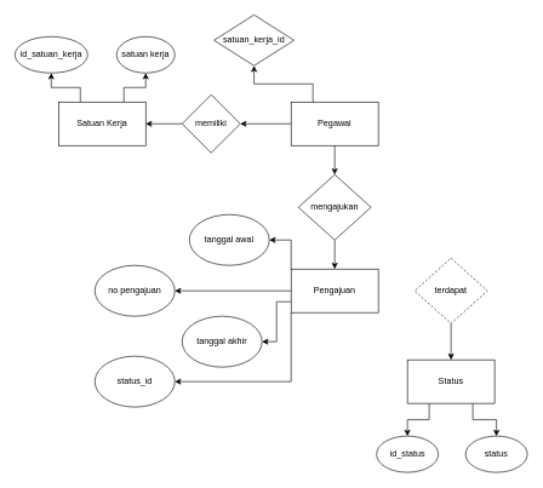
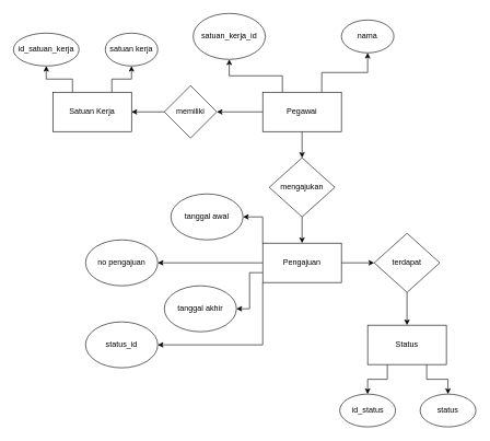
  <mxCell id="0" />
  <mxCell id="1" parent="0" />
  <mxCell id="2" style="edgeStyle=orthogonalEdgeStyle;rounded=0;orthogonalLoop=1;jettySize=auto;html=1;exitX=0.25;exitY=0;exitDx=0;exitDy=0;entryX=0.5;entryY=1;entryDx=0;entryDy=0;" edge="1" parent="1" source="6" target="8"><mxGeometry relative="1" as="geometry" /></mxCell>
+ <mxCell id="3" style="edgeStyle=orthogonalEdgeStyle;rounded=0;orthogonalLoop=1;jettySize=auto;html=1;exitX=0.75;exitY=0;exitDx=0;exitDy=0;entryX=0.5;entryY=1;entryDx=0;entryDy=0;" edge="1" parent="1" source="6" target="7"><mxGeometry relative="1" as="geometry" /></mxCell>
  <mxCell id="4" style="edgeStyle=orthogonalEdgeStyle;rounded=0;orthogonalLoop=1;jettySize=auto;html=1;exitX=0;exitY=0.5;exitDx=0;exitDy=0;entryX=1;entryY=0.5;entryDx=0;entryDy=0;" edge="1" parent="1" source="6" target="10"><mxGeometry relative="1" as="geometry" /></mxCell>
  <mxCell id="5" style="edgeStyle=orthogonalEdgeStyle;rounded=0;orthogonalLoop=1;jettySize=auto;html=1;exitX=0.5;exitY=1;exitDx=0;exitDy=0;entryX=0.5;entryY=0;entryDx=0;entryDy=0;" edge="1" parent="1" source="6" target="17"><mxGeometry relative="1" as="geometry" /></mxCell>
  <mxCell id="6" value="Pegawai" style="rounded=0;whiteSpace=wrap;html=1;" vertex="1" parent="1"><mxGeometry x="400" y="140" width="120" height="60" as="geometry" /></mxCell>
- <mxCell id="8" value="satuan_kerja_id" style="rhombus;whiteSpace=wrap;html=1;" vertex="1" parent="1"><mxGeometry x="294" y="20" width="110" height="70" as="geometry" /></mxCell>
+ <mxCell id="7" value="nama" style="ellipse;whiteSpace=wrap;html=1;" vertex="1" parent="1"><mxGeometry x="520" y="30" width="80" height="50" as="geometry" /></mxCell>
+ <mxCell id="8" value="satuan_kerja_id" style="ellipse;whiteSpace=wrap;html=1;" vertex="1" parent="1"><mxGeometry x="294" y="20" width="110" height="70" as="geometry" /></mxCell>
  <mxCell id="9" style="edgeStyle=orthogonalEdgeStyle;rounded=0;orthogonalLoop=1;jettySize=auto;html=1;exitX=0;exitY=0.5;exitDx=0;exitDy=0;entryX=1;entryY=0.5;entryDx=0;entryDy=0;" edge="1" parent="1" source="10" target="13"><mxGeometry relative="1" as="geometry" /></mxCell>
  <mxCell id="10" value="memiliki" style="rhombus;whiteSpace=wrap;html=1;" vertex="1" parent="1"><mxGeometry x="250" y="130" width="80" height="80" as="geometry" /></mxCell>
  <mxCell id="11" style="edgeStyle=orthogonalEdgeStyle;rounded=0;orthogonalLoop=1;jettySize=auto;html=1;exitX=0.25;exitY=0;exitDx=0;exitDy=0;entryX=0.5;entryY=1;entryDx=0;entryDy=0;" edge="1" parent="1" source="13" target="14"><mxGeometry relative="1" as="geometry" /></mxCell>
  <mxCell id="12" style="edgeStyle=orthogonalEdgeStyle;rounded=0;orthogonalLoop=1;jettySize=auto;html=1;exitX=0.75;exitY=0;exitDx=0;exitDy=0;entryX=0.5;entryY=1;entryDx=0;entryDy=0;" edge="1" parent="1" source="13" target="15"><mxGeometry relative="1" as="geometry" /></mxCell>
  <mxCell id="13" value="Satuan Kerja" style="rounded=0;whiteSpace=wrap;html=1;" vertex="1" parent="1"><mxGeometry x="80" y="140" width="120" height="60" as="geometry" /></mxCell>
  <mxCell id="14" value="id_satuan_kerja" style="ellipse;whiteSpace=wrap;html=1;" vertex="1" parent="1"><mxGeometry x="20" y="50" width="100" height="50" as="geometry" /></mxCell>
  <mxCell id="15" value="satuan kerja" style="ellipse;whiteSpace=wrap;html=1;" vertex="1" parent="1"><mxGeometry x="160" y="50" width="80" height="50" as="geometry" /></mxCell>
  <mxCell id="16" style="edgeStyle=orthogonalEdgeStyle;rounded=0;orthogonalLoop=1;jettySize=auto;html=1;exitX=0.5;exitY=1;exitDx=0;exitDy=0;" edge="1" parent="1" source="17" target="23"><mxGeometry relative="1" as="geometry" /></mxCell>
  <mxCell id="17" value="mengajukan" style="rhombus;whiteSpace=wrap;html=1;" vertex="1" parent="1"><mxGeometry x="410" y="240" width="100" height="90" as="geometry" /></mxCell>
  <mxCell id="18" style="edgeStyle=orthogonalEdgeStyle;rounded=0;orthogonalLoop=1;jettySize=auto;html=1;exitX=0;exitY=0.5;exitDx=0;exitDy=0;entryX=1;entryY=0.5;entryDx=0;entryDy=0;" edge="1" parent="1" source="23" target="24"><mxGeometry relative="1" as="geometry" /></mxCell>
  <mxCell id="19" style="edgeStyle=orthogonalEdgeStyle;rounded=0;orthogonalLoop=1;jettySize=auto;html=1;exitX=0;exitY=0;exitDx=0;exitDy=0;entryX=1;entryY=0.5;entryDx=0;entryDy=0;" edge="1" parent="1" source="23" target="25"><mxGeometry relative="1" as="geometry" /></mxCell>
  <mxCell id="20" style="edgeStyle=orthogonalEdgeStyle;rounded=0;orthogonalLoop=1;jettySize=auto;html=1;exitX=0;exitY=0.75;exitDx=0;exitDy=0;entryX=1;entryY=0.5;entryDx=0;entryDy=0;" edge="1" parent="1" source="23" target="26"><mxGeometry relative="1" as="geometry" /></mxCell>
  <mxCell id="21" style="edgeStyle=orthogonalEdgeStyle;rounded=0;orthogonalLoop=1;jettySize=auto;html=1;exitX=0;exitY=1;exitDx=0;exitDy=0;entryX=1;entryY=0.5;entryDx=0;entryDy=0;" edge="1" parent="1" source="23" target="27"><mxGeometry relative="1" as="geometry" /></mxCell>
+ <mxCell id="22" style="edgeStyle=orthogonalEdgeStyle;rounded=0;orthogonalLoop=1;jettySize=auto;html=1;exitX=1;exitY=0.5;exitDx=0;exitDy=0;entryX=0;entryY=0.5;entryDx=0;entryDy=0;" edge="1" parent="1" source="23" target="29"><mxGeometry relative="1" as="geometry" /></mxCell>
  <mxCell id="23" value="Pengajuan" style="rounded=0;whiteSpace=wrap;html=1;" vertex="1" parent="1"><mxGeometry x="400" y="370" width="120" height="60" as="geometry" /></mxCell>
  <mxCell id="24" value="no pengajuan" style="ellipse;whiteSpace=wrap;html=1;" vertex="1" parent="1"><mxGeometry x="130" y="365" width="110" height="70" as="geometry" /></mxCell>
  <mxCell id="25" value="tanggal awal" style="ellipse;whiteSpace=wrap;html=1;" vertex="1" parent="1"><mxGeometry x="260" y="295" width="110" height="70" as="geometry" /></mxCell>
  <mxCell id="26" value="tanggal akhir" style="ellipse;whiteSpace=wrap;html=1;" vertex="1" parent="1"><mxGeometry x="250" y="435" width="110" height="70" as="geometry" /></mxCell>
  <mxCell id="27" value="status_id" style="ellipse;whiteSpace=wrap;html=1;" vertex="1" parent="1"><mxGeometry x="130" y="490" width="110" height="70" as="geometry" /></mxCell>
  <mxCell id="28" style="edgeStyle=orthogonalEdgeStyle;rounded=0;orthogonalLoop=1;jettySize=auto;html=1;exitX=0.5;exitY=1;exitDx=0;exitDy=0;entryX=0.5;entryY=0;entryDx=0;entryDy=0;" edge="1" parent="1" source="29" target="32"><mxGeometry relative="1" as="geometry" /></mxCell>
- <mxCell id="29" value="terdapat" style="rhombus;whiteSpace=wrap;html=1;dashed=1;" vertex="1" parent="1"><mxGeometry x="570" y="355" width="100" height="90" as="geometry" /></mxCell>
+ <mxCell id="29" value="terdapat" style="rhombus;whiteSpace=wrap;html=1;" vertex="1" parent="1"><mxGeometry x="570" y="355" width="100" height="90" as="geometry" /></mxCell>
  <mxCell id="30" style="edgeStyle=orthogonalEdgeStyle;rounded=0;orthogonalLoop=1;jettySize=auto;html=1;exitX=0.75;exitY=1;exitDx=0;exitDy=0;entryX=0.5;entryY=0;entryDx=0;entryDy=0;" edge="1" parent="1" source="32" target="34"><mxGeometry relative="1" as="geometry" /></mxCell>
  <mxCell id="31" style="edgeStyle=orthogonalEdgeStyle;rounded=0;orthogonalLoop=1;jettySize=auto;html=1;exitX=0.25;exitY=1;exitDx=0;exitDy=0;entryX=0.5;entryY=0;entryDx=0;entryDy=0;" edge="1" parent="1" source="32" target="33"><mxGeometry relative="1" as="geometry" /></mxCell>
  <mxCell id="32" value="Status" style="rounded=0;whiteSpace=wrap;html=1;" vertex="1" parent="1"><mxGeometry x="560" y="495" width="120" height="60" as="geometry" /></mxCell>
  <mxCell id="33" value="id_status" style="ellipse;whiteSpace=wrap;html=1;" vertex="1" parent="1"><mxGeometry x="517.5" y="600" width="85" height="50" as="geometry" /></mxCell>
  <mxCell id="34" value="status" style="ellipse;whiteSpace=wrap;html=1;" vertex="1" parent="1"><mxGeometry x="640" y="600" width="85" height="50" as="geometry" /></mxCell>
